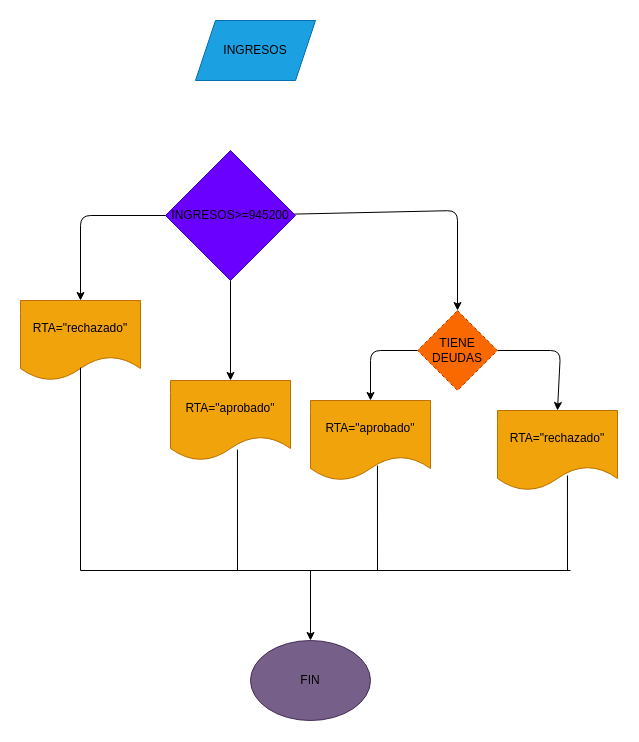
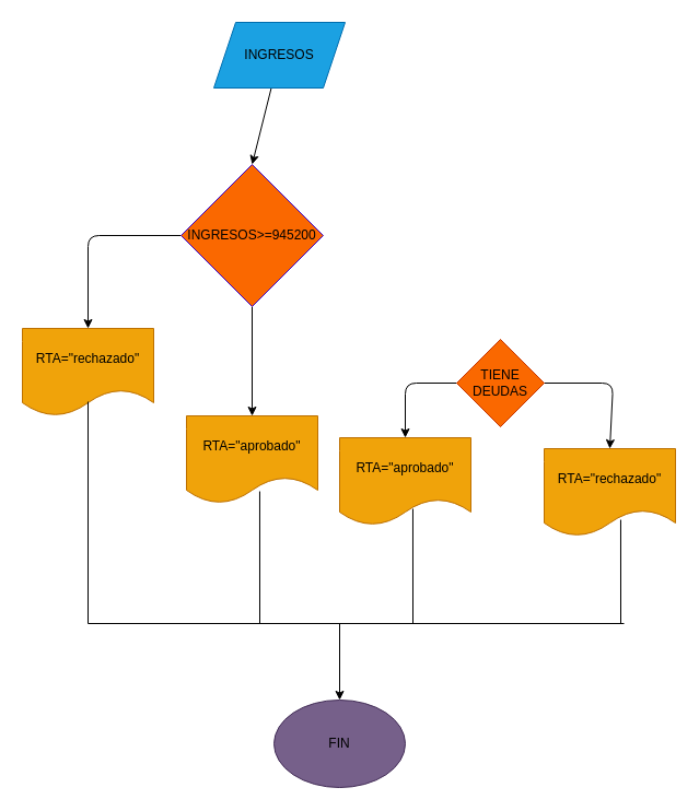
  <mxCell id="0" />
  <mxCell id="1" parent="0" />
+ <mxCell id="2" style="edgeStyle=none;html=1;fontColor=#000000;entryX=0.5;entryY=0;entryDx=0;entryDy=0;" edge="1" parent="1" source="3" target="7"><mxGeometry relative="1" as="geometry"><mxPoint x="70" y="150" as="targetPoint" /></mxGeometry></mxCell>
  <mxCell id="3" value="&lt;font color=&quot;#000000&quot;&gt;INGRESOS&lt;/font&gt;" style="shape=parallelogram;perimeter=parallelogramPerimeter;whiteSpace=wrap;html=1;fixedSize=1;fontColor=#ffffff;fillColor=#1ba1e2;strokeColor=#006EAF;" vertex="1" parent="1"><mxGeometry x="195" y="20" width="120" height="60" as="geometry" /></mxCell>
- <mxCell id="4" style="edgeStyle=none;html=1;fontColor=#000000;entryX=0.5;entryY=0;entryDx=0;entryDy=0;" edge="1" parent="1" source="7" target="10"><mxGeometry relative="1" as="geometry"><mxPoint x="400" y="320" as="targetPoint" /><Array as="points"><mxPoint x="457" y="210" /></Array></mxGeometry></mxCell>
  <mxCell id="5" style="edgeStyle=none;html=1;fontColor=#000000;" edge="1" parent="1" source="7"><mxGeometry relative="1" as="geometry"><mxPoint x="80" y="300" as="targetPoint" /><Array as="points"><mxPoint x="80" y="215" /></Array></mxGeometry></mxCell>
  <mxCell id="6" style="edgeStyle=none;html=1;fontColor=#000000;entryX=0.5;entryY=0;entryDx=0;entryDy=0;" edge="1" parent="1" source="7" target="15"><mxGeometry relative="1" as="geometry"><mxPoint x="250" y="370" as="targetPoint" /></mxGeometry></mxCell>
- <mxCell id="7" value="&lt;font color=&quot;#000000&quot;&gt;INGRESOS&amp;gt;=945200&lt;/font&gt;" style="rhombus;whiteSpace=wrap;html=1;fontColor=#ffffff;fillColor=#6a00ff;strokeColor=#3700CC;" vertex="1" parent="1"><mxGeometry x="165" y="150" width="130" height="130" as="geometry" /></mxCell>
+ <mxCell id="7" value="&lt;font color=&quot;#000000&quot;&gt;INGRESOS&amp;gt;=945200&lt;/font&gt;" style="rhombus;whiteSpace=wrap;html=1;fontColor=#ffffff;fillColor=#fa6800;strokeColor=#3700CC;" vertex="1" parent="1"><mxGeometry x="165" y="150" width="130" height="130" as="geometry" /></mxCell>
  <mxCell id="8" style="edgeStyle=none;html=1;fontColor=#000000;entryX=0.5;entryY=0;entryDx=0;entryDy=0;" edge="1" parent="1" source="10" target="13"><mxGeometry relative="1" as="geometry"><mxPoint x="370" y="390" as="targetPoint" /><Array as="points"><mxPoint x="370" y="350" /></Array></mxGeometry></mxCell>
  <mxCell id="9" style="edgeStyle=none;html=1;fontColor=#000000;entryX=0.5;entryY=0;entryDx=0;entryDy=0;" edge="1" parent="1" source="10" target="14"><mxGeometry relative="1" as="geometry"><mxPoint x="520" y="410" as="targetPoint" /><Array as="points"><mxPoint x="560" y="350" /></Array></mxGeometry></mxCell>
- <mxCell id="10" value="TIENE DEUDAS" style="rhombus;whiteSpace=wrap;html=1;fontColor=#000000;fillColor=#fa6800;strokeColor=#C73500;dashed=1;" vertex="1" parent="1"><mxGeometry x="417" y="310" width="80" height="80" as="geometry" /></mxCell>
+ <mxCell id="10" value="TIENE DEUDAS" style="rhombus;whiteSpace=wrap;html=1;fontColor=#000000;fillColor=#fa6800;strokeColor=#C73500;" vertex="1" parent="1"><mxGeometry x="417" y="310" width="80" height="80" as="geometry" /></mxCell>
  <mxCell id="11" value="&lt;font color=&quot;#000000&quot;&gt;FIN&lt;/font&gt;" style="ellipse;whiteSpace=wrap;html=1;fontColor=#ffffff;fillColor=#76608a;strokeColor=#432D57;" vertex="1" parent="1"><mxGeometry x="250" y="640" width="120" height="80" as="geometry" /></mxCell>
  <mxCell id="12" value="RTA=&quot;rechazado&quot;" style="shape=document;whiteSpace=wrap;html=1;boundedLbl=1;fontColor=#000000;fillColor=#f0a30a;strokeColor=#BD7000;" vertex="1" parent="1"><mxGeometry x="20" y="300" width="120" height="80" as="geometry" /></mxCell>
  <mxCell id="13" value="RTA=&quot;aprobado&quot;" style="shape=document;whiteSpace=wrap;html=1;boundedLbl=1;fontColor=#000000;fillColor=#f0a30a;strokeColor=#BD7000;" vertex="1" parent="1"><mxGeometry x="310" y="400" width="120" height="80" as="geometry" /></mxCell>
  <mxCell id="14" value="RTA=&quot;rechazado&quot;" style="shape=document;whiteSpace=wrap;html=1;boundedLbl=1;fontColor=#000000;fillColor=#f0a30a;strokeColor=#BD7000;" vertex="1" parent="1"><mxGeometry x="497" y="410" width="120" height="80" as="geometry" /></mxCell>
  <mxCell id="15" value="RTA=&quot;aprobado&quot;" style="shape=document;whiteSpace=wrap;html=1;boundedLbl=1;fontColor=#000000;fillColor=#f0a30a;strokeColor=#BD7000;" vertex="1" parent="1"><mxGeometry x="170" y="380" width="120" height="80" as="geometry" /></mxCell>
  <mxCell id="16" value="" style="endArrow=none;html=1;fontColor=#000000;entryX=0.5;entryY=0.838;entryDx=0;entryDy=0;entryPerimeter=0;" edge="1" parent="1" target="12"><mxGeometry width="50" height="50" relative="1" as="geometry"><mxPoint x="80" y="570" as="sourcePoint" /><mxPoint x="90" y="410" as="targetPoint" /></mxGeometry></mxCell>
  <mxCell id="17" value="" style="endArrow=none;html=1;fontColor=#000000;entryX=0.558;entryY=0.863;entryDx=0;entryDy=0;entryPerimeter=0;" edge="1" parent="1" target="15"><mxGeometry width="50" height="50" relative="1" as="geometry"><mxPoint x="237" y="570" as="sourcePoint" /><mxPoint x="240" y="480" as="targetPoint" /></mxGeometry></mxCell>
  <mxCell id="18" value="" style="endArrow=none;html=1;fontColor=#000000;entryX=0.558;entryY=0.813;entryDx=0;entryDy=0;entryPerimeter=0;" edge="1" parent="1" target="13"><mxGeometry width="50" height="50" relative="1" as="geometry"><mxPoint x="377" y="570" as="sourcePoint" /><mxPoint x="400" y="490" as="targetPoint" /></mxGeometry></mxCell>
  <mxCell id="19" value="" style="endArrow=none;html=1;fontColor=#000000;entryX=0.583;entryY=0.813;entryDx=0;entryDy=0;entryPerimeter=0;" edge="1" parent="1" target="14"><mxGeometry width="50" height="50" relative="1" as="geometry"><mxPoint x="567" y="570" as="sourcePoint" /><mxPoint x="570" y="510" as="targetPoint" /></mxGeometry></mxCell>
  <mxCell id="20" value="" style="endArrow=none;html=1;fontColor=#000000;" edge="1" parent="1"><mxGeometry width="50" height="50" relative="1" as="geometry"><mxPoint x="80" y="570" as="sourcePoint" /><mxPoint x="570" y="570" as="targetPoint" /></mxGeometry></mxCell>
  <mxCell id="21" value="" style="endArrow=classic;html=1;fontColor=#000000;" edge="1" parent="1"><mxGeometry width="50" height="50" relative="1" as="geometry"><mxPoint x="310" y="570" as="sourcePoint" /><mxPoint x="310" y="640" as="targetPoint" /></mxGeometry></mxCell>
